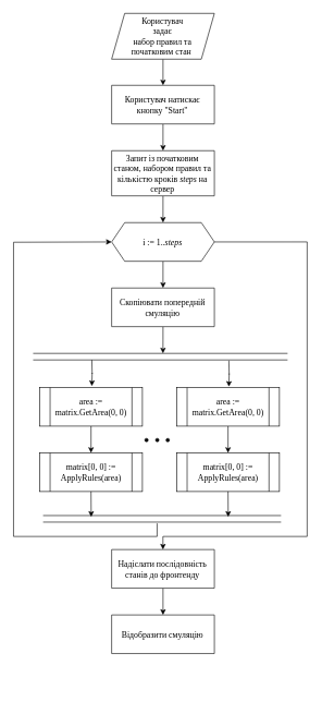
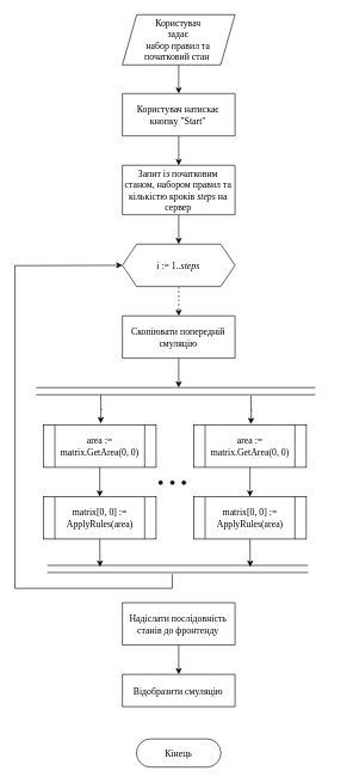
  <mxCell id="0" />
  <mxCell id="1" parent="0" />
- <mxCell id="2" value="" style="edgeStyle=orthogonalEdgeStyle;rounded=0;orthogonalLoop=1;jettySize=auto;html=1;fontFamily=Times New Roman;fontSize=13;" parent="1" source="4" target="16" edge="1"><mxGeometry relative="1" as="geometry" /></mxCell>
- <mxCell id="3" style="edgeStyle=orthogonalEdgeStyle;rounded=0;orthogonalLoop=1;jettySize=auto;html=1;exitX=1;exitY=0.5;exitDx=0;exitDy=0;fontFamily=Times New Roman;fontSize=13;" parent="1" source="4" target="31" edge="1"><mxGeometry relative="1" as="geometry"><Array as="points"><mxPoint x="470.04" y="369" /><mxPoint x="470.04" y="820" /><mxPoint x="249.04" y="820" /></Array></mxGeometry></mxCell>
+ <mxCell id="2" value="" style="edgeStyle=orthogonalEdgeStyle;rounded=0;orthogonalLoop=1;jettySize=auto;html=1;fontFamily=Times New Roman;fontSize=13;dashed=1;" parent="1" source="4" target="16" edge="1"><mxGeometry relative="1" as="geometry" /></mxCell>
  <mxCell id="4" value="i := 1..&lt;i style=&quot;font-size: 13px;&quot;&gt;steps&lt;/i&gt;" style="shape=hexagon;perimeter=hexagonPerimeter2;whiteSpace=wrap;html=1;fixedSize=1;fontFamily=Times New Roman;fontSize=13;" parent="1" vertex="1"><mxGeometry x="170.36" y="340" width="157.48" height="59.055" as="geometry" /></mxCell>
  <mxCell id="5" value="" style="endArrow=none;html=1;fontFamily=Times New Roman;fontSize=13;" parent="1" edge="1"><mxGeometry width="50" height="50" relative="1" as="geometry"><mxPoint x="50.04" y="540" as="sourcePoint" /><mxPoint x="440.04" y="540" as="targetPoint" /></mxGeometry></mxCell>
  <mxCell id="6" value="" style="endArrow=none;html=1;fontFamily=Times New Roman;fontSize=13;" parent="1" edge="1"><mxGeometry width="50" height="50" relative="1" as="geometry"><mxPoint x="50.04" y="550" as="sourcePoint" /><mxPoint x="440.04" y="550" as="targetPoint" /></mxGeometry></mxCell>
  <mxCell id="7" value="" style="endArrow=none;html=1;fontFamily=Times New Roman;fontSize=13;" parent="1" edge="1"><mxGeometry width="50" height="50" relative="1" as="geometry"><mxPoint x="65.3" y="798" as="sourcePoint" /><mxPoint x="430.04" y="798" as="targetPoint" /></mxGeometry></mxCell>
  <mxCell id="8" value="" style="endArrow=none;html=1;fontFamily=Times New Roman;fontSize=13;" parent="1" edge="1"><mxGeometry width="50" height="50" relative="1" as="geometry"><mxPoint x="65.3" y="788" as="sourcePoint" /><mxPoint x="430.04" y="788" as="targetPoint" /></mxGeometry></mxCell>
  <mxCell id="9" style="edgeStyle=orthogonalEdgeStyle;rounded=0;orthogonalLoop=1;jettySize=auto;html=1;exitX=0.5;exitY=1;exitDx=0;exitDy=0;entryX=0.5;entryY=0;entryDx=0;entryDy=0;fontFamily=Times New Roman;fontSize=14;startArrow=none;startFill=0;" edge="1" parent="1" source="10" target="12"><mxGeometry relative="1" as="geometry" /></mxCell>
- <mxCell id="10" value="Користувач &lt;br style=&quot;font-size: 13px;&quot;&gt;задає &lt;br style=&quot;font-size: 13px;&quot;&gt;набор правил та початковим стан&amp;nbsp;" style="shape=parallelogram;perimeter=parallelogramPerimeter;whiteSpace=wrap;html=1;fixedSize=1;fontFamily=Times New Roman;fontSize=13;" parent="1" vertex="1"><mxGeometry x="170.36" y="20" width="157.48" height="70" as="geometry" /></mxCell>
+ <mxCell id="10" value="Користувач &lt;br style=&quot;font-size: 13px;&quot;&gt;задає &lt;br style=&quot;font-size: 13px;&quot;&gt;набор правил та початковий стан&amp;nbsp;" style="shape=parallelogram;perimeter=parallelogramPerimeter;whiteSpace=wrap;html=1;fixedSize=1;fontFamily=Times New Roman;fontSize=13;" parent="1" vertex="1"><mxGeometry x="170.36" y="20" width="157.48" height="70" as="geometry" /></mxCell>
  <mxCell id="11" style="edgeStyle=orthogonalEdgeStyle;rounded=0;orthogonalLoop=1;jettySize=auto;html=1;exitX=0.5;exitY=1;exitDx=0;exitDy=0;entryX=0.5;entryY=0;entryDx=0;entryDy=0;fontFamily=Times New Roman;fontSize=14;startArrow=none;startFill=0;" edge="1" parent="1" source="12" target="14"><mxGeometry relative="1" as="geometry" /></mxCell>
  <mxCell id="12" value="Користувач натискає кнопку &quot;Start&quot;" style="shape=parallelogram;perimeter=parallelogramPerimeter;whiteSpace=wrap;html=1;fixedSize=1;size=-10;fontFamily=Times New Roman;fontSize=13;" parent="1" vertex="1"><mxGeometry x="170.36" y="130" width="157.48" height="59.055" as="geometry" /></mxCell>
  <mxCell id="13" value="" style="edgeStyle=orthogonalEdgeStyle;rounded=0;orthogonalLoop=1;jettySize=auto;html=1;fontFamily=Times New Roman;fontSize=13;" parent="1" source="14" target="4" edge="1"><mxGeometry relative="1" as="geometry" /></mxCell>
  <mxCell id="14" value="Запит із початковим станом, набором правил та кількістю кроків &lt;i style=&quot;font-size: 13px;&quot;&gt;steps&lt;/i&gt; на сервер" style="shape=parallelogram;perimeter=parallelogramPerimeter;whiteSpace=wrap;html=1;fixedSize=1;size=-10;fontFamily=Times New Roman;fontSize=13;" parent="1" vertex="1"><mxGeometry x="170.36" y="230" width="157.48" height="69.06" as="geometry" /></mxCell>
  <mxCell id="15" style="edgeStyle=orthogonalEdgeStyle;rounded=0;orthogonalLoop=1;jettySize=auto;html=1;exitX=0.5;exitY=1;exitDx=0;exitDy=0;fontFamily=Times New Roman;fontSize=13;" parent="1" source="16" edge="1"><mxGeometry relative="1" as="geometry"><mxPoint x="249.04" y="540" as="targetPoint" /></mxGeometry></mxCell>
  <mxCell id="16" value="Скопіювати попередній смуляцію" style="shape=parallelogram;perimeter=parallelogramPerimeter;whiteSpace=wrap;html=1;fixedSize=1;size=-10;fontFamily=Times New Roman;fontSize=13;" parent="1" vertex="1"><mxGeometry x="170.36" y="440" width="157.48" height="59.055" as="geometry" /></mxCell>
  <mxCell id="17" style="edgeStyle=orthogonalEdgeStyle;rounded=0;orthogonalLoop=1;jettySize=auto;html=1;exitX=0.5;exitY=1;exitDx=0;exitDy=0;entryX=0.5;entryY=0;entryDx=0;entryDy=0;fontFamily=Times New Roman;fontSize=13;" parent="1" source="18" target="19" edge="1"><mxGeometry relative="1" as="geometry" /></mxCell>
  <mxCell id="18" value="area := matrix.GetArea(0, 0)" style="shape=process;whiteSpace=wrap;html=1;backgroundOutline=1;fontFamily=Times New Roman;fontSize=13;" parent="1" vertex="1"><mxGeometry x="60.04" y="592.2" width="157.48" height="59.055" as="geometry" /></mxCell>
  <mxCell id="19" value="matrix[0, 0] := ApplyRules(area)" style="shape=process;whiteSpace=wrap;html=1;backgroundOutline=1;fontFamily=Times New Roman;fontSize=13;" parent="1" vertex="1"><mxGeometry x="60.04" y="692.2" width="157.48" height="59.055" as="geometry" /></mxCell>
  <mxCell id="20" style="edgeStyle=orthogonalEdgeStyle;rounded=0;orthogonalLoop=1;jettySize=auto;html=1;exitX=0.5;exitY=1;exitDx=0;exitDy=0;entryX=0.5;entryY=0;entryDx=0;entryDy=0;fontFamily=Times New Roman;fontSize=13;" parent="1" source="21" target="22" edge="1"><mxGeometry relative="1" as="geometry" /></mxCell>
  <mxCell id="21" value="area := matrix.GetArea(0, 0)" style="shape=process;whiteSpace=wrap;html=1;backgroundOutline=1;fontFamily=Times New Roman;fontSize=13;" parent="1" vertex="1"><mxGeometry x="270.04" y="592.2" width="157.48" height="59.055" as="geometry" /></mxCell>
  <mxCell id="22" value="matrix[0, 0] := ApplyRules(area)" style="shape=process;whiteSpace=wrap;html=1;backgroundOutline=1;fontFamily=Times New Roman;fontSize=13;" parent="1" vertex="1"><mxGeometry x="270.04" y="692.2" width="157.48" height="59.055" as="geometry" /></mxCell>
  <mxCell id="23" value="" style="ellipse;whiteSpace=wrap;html=1;aspect=fixed;fillColor=#000000;fontFamily=Times New Roman;fontSize=13;" parent="1" vertex="1"><mxGeometry x="221.22" y="670" width="5.118" height="5.12" as="geometry" /></mxCell>
  <mxCell id="24" value="" style="ellipse;whiteSpace=wrap;html=1;aspect=fixed;fillColor=#000000;fontFamily=Times New Roman;fontSize=13;" parent="1" vertex="1"><mxGeometry x="237.74" y="670" width="5.118" height="5.12" as="geometry" /></mxCell>
  <mxCell id="25" value="" style="ellipse;whiteSpace=wrap;html=1;aspect=fixed;fillColor=#000000;fontFamily=Times New Roman;fontSize=13;" parent="1" vertex="1"><mxGeometry x="253.74" y="670" width="5.118" height="5.12" as="geometry" /></mxCell>
  <mxCell id="26" style="edgeStyle=orthogonalEdgeStyle;rounded=0;orthogonalLoop=1;jettySize=auto;html=1;fontFamily=Times New Roman;fontSize=13;" parent="1" edge="1"><mxGeometry relative="1" as="geometry"><mxPoint x="140.04" y="550" as="sourcePoint" /><mxPoint x="140.04" y="590" as="targetPoint" /></mxGeometry></mxCell>
  <mxCell id="27" style="edgeStyle=orthogonalEdgeStyle;rounded=0;orthogonalLoop=1;jettySize=auto;html=1;fontFamily=Times New Roman;fontSize=13;" parent="1" edge="1"><mxGeometry relative="1" as="geometry"><mxPoint x="350.04" y="551" as="sourcePoint" /><mxPoint x="350.04" y="591" as="targetPoint" /></mxGeometry></mxCell>
  <mxCell id="28" style="edgeStyle=orthogonalEdgeStyle;rounded=0;orthogonalLoop=1;jettySize=auto;html=1;exitX=0.5;exitY=1;exitDx=0;exitDy=0;fontFamily=Times New Roman;fontSize=13;" parent="1" source="19" edge="1"><mxGeometry relative="1" as="geometry"><mxPoint x="148.78" y="661.255" as="sourcePoint" /><mxPoint x="139.04" y="790" as="targetPoint" /></mxGeometry></mxCell>
  <mxCell id="29" style="edgeStyle=orthogonalEdgeStyle;rounded=0;orthogonalLoop=1;jettySize=auto;html=1;exitX=0.5;exitY=1;exitDx=0;exitDy=0;fontFamily=Times New Roman;fontSize=13;" parent="1" source="22" edge="1"><mxGeometry relative="1" as="geometry"><mxPoint x="148.78" y="761.255" as="sourcePoint" /><mxPoint x="349.04" y="790" as="targetPoint" /></mxGeometry></mxCell>
  <mxCell id="30" style="edgeStyle=orthogonalEdgeStyle;rounded=0;orthogonalLoop=1;jettySize=auto;html=1;exitX=0.5;exitY=1;exitDx=0;exitDy=0;entryX=0.5;entryY=0;entryDx=0;entryDy=0;fontFamily=Times New Roman;fontSize=13;" parent="1" source="31" target="32" edge="1"><mxGeometry relative="1" as="geometry" /></mxCell>
  <mxCell id="31" value="Надіслати послідовність станів до фронтенду" style="shape=parallelogram;perimeter=parallelogramPerimeter;whiteSpace=wrap;html=1;fixedSize=1;size=-10;fontFamily=Times New Roman;fontSize=13;" parent="1" vertex="1"><mxGeometry x="170.36" y="840" width="157.48" height="59.055" as="geometry" /></mxCell>
- <mxCell id="32" value="Відобразити смуляцію" style="shape=parallelogram;perimeter=parallelogramPerimeter;whiteSpace=wrap;html=1;fixedSize=1;size=-10;fontFamily=Times New Roman;fontSize=13;" parent="1" vertex="1"><mxGeometry x="170.36" y="940" width="157.48" height="59.055" as="geometry" /></mxCell>
+ <mxCell id="32" value="Відобразити смуляцію" style="shape=parallelogram;perimeter=parallelogramPerimeter;whiteSpace=wrap;html=1;fixedSize=1;size=-10;fontFamily=Times New Roman;fontSize=13;" parent="1" vertex="1"><mxGeometry x="170.36" y="940" width="157.48" height="45" as="geometry" /></mxCell>
+ <mxCell id="33" value="Кінець" style="rounded=1;whiteSpace=wrap;html=1;arcSize=50;fontFamily=Times New Roman;fontSize=13;" parent="1" vertex="1"><mxGeometry x="190.04" y="1030" width="118.11" height="39.37" as="geometry" /></mxCell>
  <mxCell id="34" value="" style="endArrow=classic;html=1;entryX=0;entryY=0.5;entryDx=0;entryDy=0;fontFamily=Times New Roman;fontSize=13;" parent="1" target="4" edge="1"><mxGeometry width="50" height="50" relative="1" as="geometry"><mxPoint x="20.04" y="370" as="sourcePoint" /><mxPoint x="320.04" y="500" as="targetPoint" /></mxGeometry></mxCell>
  <mxCell id="35" value="" style="endArrow=none;html=1;fontFamily=Times New Roman;fontSize=13;" parent="1" edge="1"><mxGeometry width="50" height="50" relative="1" as="geometry"><mxPoint x="20.04" y="370" as="sourcePoint" /><mxPoint x="20.04" y="820" as="targetPoint" /></mxGeometry></mxCell>
  <mxCell id="36" value="" style="endArrow=none;html=1;fontFamily=Times New Roman;fontSize=13;" parent="1" edge="1"><mxGeometry width="50" height="50" relative="1" as="geometry"><mxPoint x="20.04" y="820" as="sourcePoint" /><mxPoint x="240.04" y="820" as="targetPoint" /></mxGeometry></mxCell>
  <mxCell id="37" value="" style="endArrow=none;html=1;fontFamily=Times New Roman;fontSize=13;" parent="1" edge="1"><mxGeometry width="50" height="50" relative="1" as="geometry"><mxPoint x="240.04" y="820" as="sourcePoint" /><mxPoint x="240.04" y="800" as="targetPoint" /></mxGeometry></mxCell>
